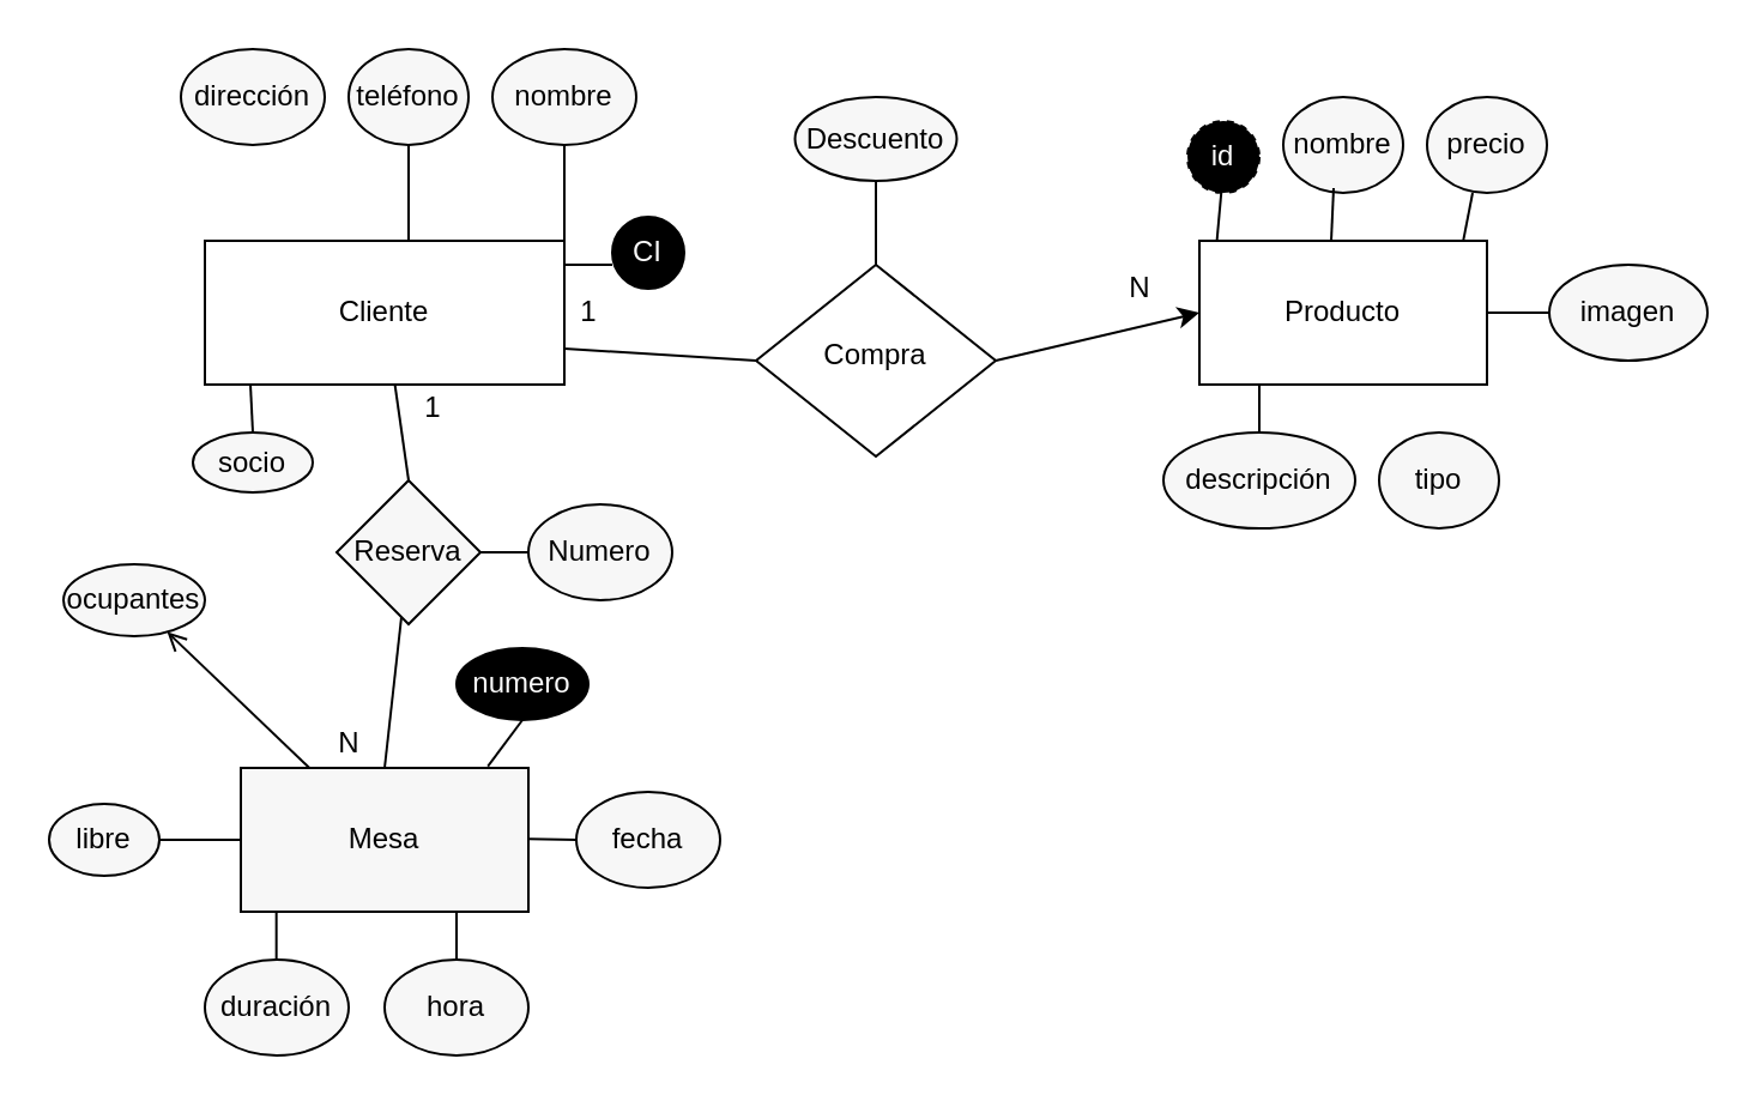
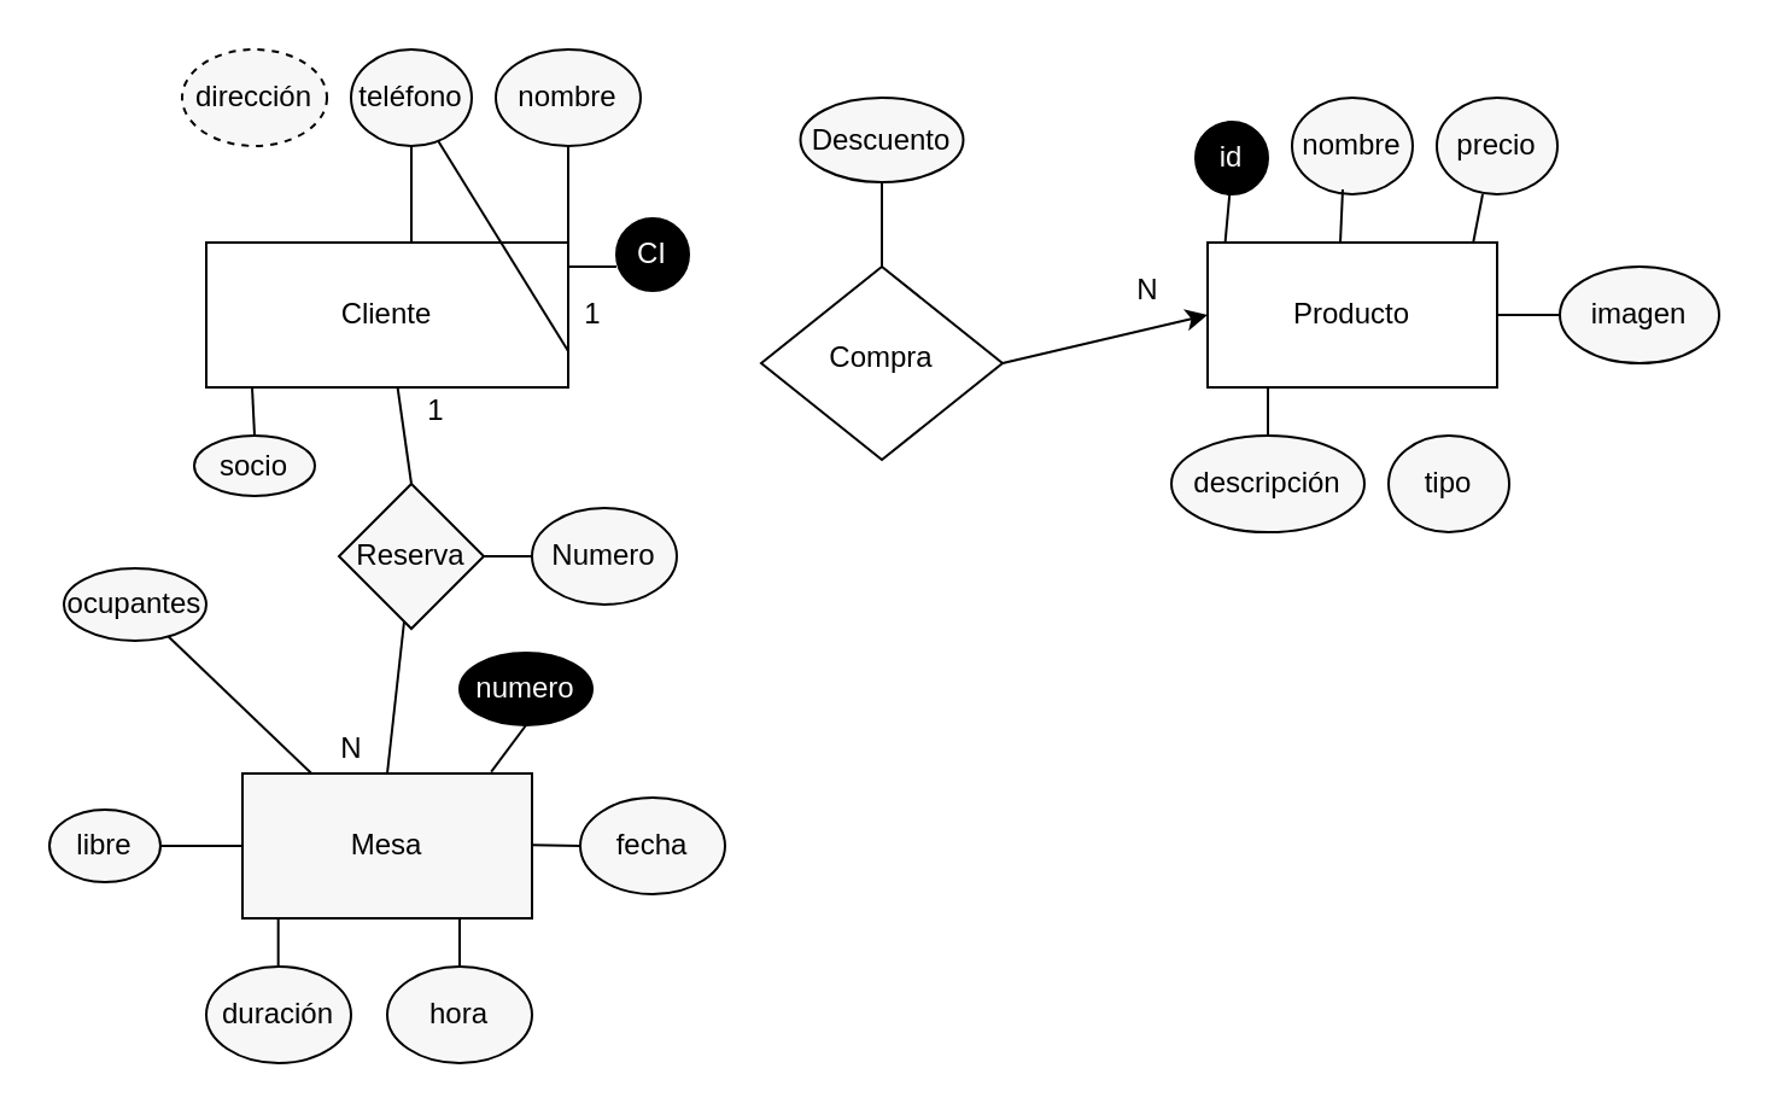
  <mxCell id="0" />
  <mxCell id="1" parent="0" />
  <mxCell id="2" value="Compra" style="rhombus;whiteSpace=wrap;html=1;shadow=0;fontFamily=Helvetica;fontSize=12;align=center;strokeWidth=1;spacing=6;spacingTop=-4;" parent="1" vertex="1"><mxGeometry x="315" y="110" width="100" height="80" as="geometry" /></mxCell>
  <mxCell id="3" value="Cliente" style="rounded=0;whiteSpace=wrap;html=1;" vertex="1" parent="1"><mxGeometry x="85" y="100" width="150" height="60" as="geometry" /></mxCell>
  <mxCell id="4" value="Producto" style="rounded=0;whiteSpace=wrap;html=1;" vertex="1" parent="1"><mxGeometry x="500" y="100" width="120" height="60" as="geometry" /></mxCell>
  <mxCell id="5" value="" style="endArrow=none;html=1;" edge="1" parent="1"><mxGeometry width="50" height="50" relative="1" as="geometry"><mxPoint x="235" y="110" as="sourcePoint" /><mxPoint x="255" y="110" as="targetPoint" /></mxGeometry></mxCell>
  <mxCell id="6" value="&lt;font color=&quot;#fcfcfc&quot;&gt;CI&lt;/font&gt;" style="ellipse;whiteSpace=wrap;html=1;fillColor=#000000;" vertex="1" parent="1"><mxGeometry x="255" y="90" width="30" height="30" as="geometry" /></mxCell>
  <mxCell id="7" value="nombre" style="ellipse;whiteSpace=wrap;html=1;fillColor=#F7F7F7;" vertex="1" parent="1"><mxGeometry x="205" y="20" width="60" height="40" as="geometry" /></mxCell>
  <mxCell id="8" value="" style="endArrow=none;html=1;" edge="1" parent="1" target="7"><mxGeometry width="50" height="50" relative="1" as="geometry"><mxPoint x="235" y="100" as="sourcePoint" /><mxPoint x="245" y="60" as="targetPoint" /></mxGeometry></mxCell>
  <mxCell id="9" value="teléfono" style="ellipse;whiteSpace=wrap;html=1;fillColor=#F7F7F7;" vertex="1" parent="1"><mxGeometry x="145" y="20" width="50" height="40" as="geometry" /></mxCell>
- <mxCell id="10" value="dirección" style="ellipse;whiteSpace=wrap;html=1;fillColor=#F7F7F7;" vertex="1" parent="1"><mxGeometry x="75" y="20" width="60" height="40" as="geometry" /></mxCell>
- <mxCell id="11" value="&lt;font color=&quot;#fcfcfc&quot;&gt;id&lt;/font&gt;" style="ellipse;whiteSpace=wrap;html=1;fillColor=#000000;dashed=1;" vertex="1" parent="1"><mxGeometry x="495" y="50" width="30" height="30" as="geometry" /></mxCell>
+ <mxCell id="10" value="dirección" style="ellipse;whiteSpace=wrap;html=1;fillColor=#F7F7F7;dashed=1;" vertex="1" parent="1"><mxGeometry x="75" y="20" width="60" height="40" as="geometry" /></mxCell>
+ <mxCell id="11" value="&lt;font color=&quot;#fcfcfc&quot;&gt;id&lt;/font&gt;" style="ellipse;whiteSpace=wrap;html=1;fillColor=#000000;" vertex="1" parent="1"><mxGeometry x="495" y="50" width="30" height="30" as="geometry" /></mxCell>
  <mxCell id="12" value="" style="endArrow=none;html=1;exitX=0.061;exitY=-0.005;exitDx=0;exitDy=0;exitPerimeter=0;" edge="1" parent="1" source="4" target="11"><mxGeometry width="50" height="50" relative="1" as="geometry"><mxPoint x="505" y="110" as="sourcePoint" /><mxPoint x="555" y="60" as="targetPoint" /></mxGeometry></mxCell>
  <mxCell id="13" value="" style="endArrow=none;html=1;entryX=0.5;entryY=1;entryDx=0;entryDy=0;" edge="1" parent="1" target="9"><mxGeometry width="50" height="50" relative="1" as="geometry"><mxPoint x="170" y="100" as="sourcePoint" /><mxPoint x="215" y="60" as="targetPoint" /></mxGeometry></mxCell>
  <mxCell id="14" value="nombre" style="ellipse;whiteSpace=wrap;html=1;fillColor=#F7F7F7;" vertex="1" parent="1"><mxGeometry x="535" y="40" width="50" height="40" as="geometry" /></mxCell>
  <mxCell id="15" value="" style="endArrow=none;html=1;exitX=0.104;exitY=0.028;exitDx=0;exitDy=0;exitPerimeter=0;" edge="1" parent="1"><mxGeometry width="50" height="50" relative="1" as="geometry"><mxPoint x="555" y="100" as="sourcePoint" /><mxPoint x="556" y="78" as="targetPoint" /><Array as="points" /></mxGeometry></mxCell>
  <mxCell id="16" value="socio" style="ellipse;whiteSpace=wrap;html=1;fillColor=#F7F7F7;" vertex="1" parent="1"><mxGeometry x="80" y="180" width="50" height="25" as="geometry" /></mxCell>
  <mxCell id="17" value="" style="endArrow=none;html=1;exitX=0.5;exitY=0;exitDx=0;exitDy=0;" edge="1" parent="1" source="16"><mxGeometry width="50" height="50" relative="1" as="geometry"><mxPoint x="95" y="200" as="sourcePoint" /><mxPoint x="104" y="160" as="targetPoint" /></mxGeometry></mxCell>
  <mxCell id="18" value="precio" style="ellipse;whiteSpace=wrap;html=1;fillColor=#F7F7F7;" vertex="1" parent="1"><mxGeometry x="595" y="40" width="50" height="40" as="geometry" /></mxCell>
  <mxCell id="19" value="" style="endArrow=none;html=1;exitX=0.918;exitY=-0.005;exitDx=0;exitDy=0;exitPerimeter=0;" edge="1" parent="1" source="4"><mxGeometry width="50" height="50" relative="1" as="geometry"><mxPoint x="595" y="130" as="sourcePoint" /><mxPoint x="614" y="80" as="targetPoint" /></mxGeometry></mxCell>
  <mxCell id="20" value="Descuento" style="ellipse;whiteSpace=wrap;html=1;fillColor=#F7F7F7;" vertex="1" parent="1"><mxGeometry x="331.25" y="40" width="67.5" height="35" as="geometry" /></mxCell>
  <mxCell id="21" value="" style="endArrow=none;html=1;entryX=0.5;entryY=1;entryDx=0;entryDy=0;exitX=0.5;exitY=0;exitDx=0;exitDy=0;" edge="1" parent="1" source="2" target="20"><mxGeometry width="50" height="50" relative="1" as="geometry"><mxPoint x="335" y="130" as="sourcePoint" /><mxPoint x="385" y="80" as="targetPoint" /></mxGeometry></mxCell>
  <mxCell id="22" value="descripción" style="ellipse;whiteSpace=wrap;html=1;fillColor=#F7F7F7;" vertex="1" parent="1"><mxGeometry x="485" y="180" width="80" height="40" as="geometry" /></mxCell>
  <mxCell id="23" value="" style="endArrow=none;html=1;" edge="1" parent="1"><mxGeometry width="50" height="50" relative="1" as="geometry"><mxPoint x="525" y="180" as="sourcePoint" /><mxPoint x="525" y="160" as="targetPoint" /></mxGeometry></mxCell>
- <mxCell id="24" value="" style="endArrow=none;html=1;entryX=0;entryY=0.5;entryDx=0;entryDy=0;exitX=1;exitY=0.75;exitDx=0;exitDy=0;" edge="1" parent="1" source="3" target="2"><mxGeometry width="50" height="50" relative="1" as="geometry"><mxPoint x="245" y="190" as="sourcePoint" /><mxPoint x="295" y="140" as="targetPoint" /></mxGeometry></mxCell>
+ <mxCell id="24" value="" style="endArrow=none;html=1;exitX=1;exitY=0.75;exitDx=0;exitDy=0;" edge="1" parent="1" source="3" target="9"><mxGeometry width="50" height="50" relative="1" as="geometry"><mxPoint x="245" y="190" as="sourcePoint" /><mxPoint x="295" y="140" as="targetPoint" /></mxGeometry></mxCell>
  <mxCell id="25" value="" style="endArrow=classic;html=1;entryX=0;entryY=0.5;entryDx=0;entryDy=0;exitX=1;exitY=0.5;exitDx=0;exitDy=0;" edge="1" parent="1" source="2" target="4"><mxGeometry width="50" height="50" relative="1" as="geometry"><mxPoint x="415" y="129.31" as="sourcePoint" /><mxPoint x="495" y="129" as="targetPoint" /></mxGeometry></mxCell>
  <mxCell id="26" value="1" style="text;html=1;align=center;verticalAlign=middle;resizable=0;points=[];autosize=1;strokeColor=none;" vertex="1" parent="1"><mxGeometry x="235" y="120" width="20" height="20" as="geometry" /></mxCell>
  <mxCell id="27" value="N" style="text;html=1;align=center;verticalAlign=middle;resizable=0;points=[];autosize=1;strokeColor=none;" vertex="1" parent="1"><mxGeometry x="465" y="110" width="20" height="20" as="geometry" /></mxCell>
  <mxCell id="28" value="tipo" style="ellipse;whiteSpace=wrap;html=1;fillColor=#F7F7F7;" vertex="1" parent="1"><mxGeometry x="575" y="180" width="50" height="40" as="geometry" /></mxCell>
  <mxCell id="29" value="Mesa" style="rounded=0;whiteSpace=wrap;html=1;fillColor=#F7F7F7;" vertex="1" parent="1"><mxGeometry x="100" y="320" width="120" height="60" as="geometry" /></mxCell>
  <mxCell id="30" value="fecha" style="ellipse;whiteSpace=wrap;html=1;fillColor=#F7F7F7;" vertex="1" parent="1"><mxGeometry x="240" y="330" width="60" height="40" as="geometry" /></mxCell>
  <mxCell id="31" value="&lt;font color=&quot;#fcfcfc&quot;&gt;numero&lt;/font&gt;" style="ellipse;whiteSpace=wrap;html=1;fillColor=#000000;" vertex="1" parent="1"><mxGeometry x="190" y="270" width="55" height="30" as="geometry" /></mxCell>
  <mxCell id="32" value="" style="endArrow=none;html=1;exitX=0.859;exitY=-0.011;exitDx=0;exitDy=0;exitPerimeter=0;entryX=0.5;entryY=1;entryDx=0;entryDy=0;" edge="1" parent="1" source="29" target="31"><mxGeometry width="50" height="50" relative="1" as="geometry"><mxPoint x="185" y="330" as="sourcePoint" /><mxPoint x="235" y="280" as="targetPoint" /></mxGeometry></mxCell>
  <mxCell id="33" value="hora" style="ellipse;whiteSpace=wrap;html=1;fillColor=#F7F7F7;" vertex="1" parent="1"><mxGeometry x="160" y="400" width="60" height="40" as="geometry" /></mxCell>
  <mxCell id="34" value="" style="endArrow=none;html=1;" edge="1" parent="1"><mxGeometry width="50" height="50" relative="1" as="geometry"><mxPoint x="240" y="350" as="sourcePoint" /><mxPoint x="220" y="349.66" as="targetPoint" /><Array as="points"><mxPoint x="240" y="350" /></Array></mxGeometry></mxCell>
  <mxCell id="35" value="" style="endArrow=none;html=1;entryX=0.75;entryY=1;entryDx=0;entryDy=0;exitX=0.5;exitY=0;exitDx=0;exitDy=0;" edge="1" parent="1" source="33" target="29"><mxGeometry width="50" height="50" relative="1" as="geometry"><mxPoint x="175" y="430" as="sourcePoint" /><mxPoint x="225" y="380" as="targetPoint" /></mxGeometry></mxCell>
  <mxCell id="36" value="Reserva" style="rhombus;whiteSpace=wrap;html=1;fillColor=#F7F7F7;" vertex="1" parent="1"><mxGeometry x="140" y="200" width="60" height="60" as="geometry" /></mxCell>
  <mxCell id="37" value="" style="endArrow=none;html=1;" edge="1" parent="1" target="3"><mxGeometry width="50" height="50" relative="1" as="geometry"><mxPoint x="170" y="200" as="sourcePoint" /><mxPoint x="200" y="170" as="targetPoint" /></mxGeometry></mxCell>
  <mxCell id="38" value="" style="endArrow=none;html=1;exitX=0.5;exitY=0;exitDx=0;exitDy=0;" edge="1" parent="1" source="29" target="36"><mxGeometry width="50" height="50" relative="1" as="geometry"><mxPoint x="172.86" y="300" as="sourcePoint" /><mxPoint x="167.146" y="260" as="targetPoint" /></mxGeometry></mxCell>
  <mxCell id="39" value="Numero" style="ellipse;whiteSpace=wrap;html=1;fillColor=#F7F7F7;" vertex="1" parent="1"><mxGeometry x="220" y="210" width="60" height="40" as="geometry" /></mxCell>
  <mxCell id="40" value="" style="endArrow=none;html=1;exitX=1;exitY=0.5;exitDx=0;exitDy=0;" edge="1" parent="1" source="36" target="39"><mxGeometry width="50" height="50" relative="1" as="geometry"><mxPoint x="205" y="230" as="sourcePoint" /><mxPoint x="245" y="180" as="targetPoint" /></mxGeometry></mxCell>
  <mxCell id="41" value="1" style="text;html=1;align=center;verticalAlign=middle;resizable=0;points=[];autosize=1;strokeColor=none;" vertex="1" parent="1"><mxGeometry x="170" y="160" width="20" height="20" as="geometry" /></mxCell>
  <mxCell id="42" value="N" style="text;html=1;align=center;verticalAlign=middle;resizable=0;points=[];autosize=1;strokeColor=none;" vertex="1" parent="1"><mxGeometry x="135" y="300" width="20" height="20" as="geometry" /></mxCell>
  <mxCell id="43" value="duración" style="ellipse;whiteSpace=wrap;html=1;fillColor=#F7F7F7;" vertex="1" parent="1"><mxGeometry x="85" y="400" width="60" height="40" as="geometry" /></mxCell>
  <mxCell id="44" value="" style="endArrow=none;html=1;entryX=0.75;entryY=1;entryDx=0;entryDy=0;exitX=0.5;exitY=0;exitDx=0;exitDy=0;" edge="1" parent="1"><mxGeometry width="50" height="50" relative="1" as="geometry"><mxPoint x="114.83" y="400" as="sourcePoint" /><mxPoint x="114.83" y="380" as="targetPoint" /></mxGeometry></mxCell>
  <mxCell id="45" value="libre" style="ellipse;whiteSpace=wrap;html=1;fillColor=#F7F7F7;" vertex="1" parent="1"><mxGeometry x="20" y="335" width="46" height="30" as="geometry" /></mxCell>
  <mxCell id="46" value="" style="endArrow=none;html=1;exitX=1;exitY=0.5;exitDx=0;exitDy=0;" edge="1" parent="1" source="45" target="29"><mxGeometry width="50" height="50" relative="1" as="geometry"><mxPoint x="46" y="420" as="sourcePoint" /><mxPoint x="96" y="370" as="targetPoint" /></mxGeometry></mxCell>
  <mxCell id="47" value="ocupantes" style="ellipse;whiteSpace=wrap;html=1;fillColor=#F7F7F7;" vertex="1" parent="1"><mxGeometry x="26" y="235" width="59" height="30" as="geometry" /></mxCell>
- <mxCell id="48" value="" style="endArrow=open;html=1;" edge="1" parent="1" source="29" target="47"><mxGeometry width="50" height="50" relative="1" as="geometry"><mxPoint x="86" y="340" as="sourcePoint" /><mxPoint x="136" y="290" as="targetPoint" /></mxGeometry></mxCell>
+ <mxCell id="48" value="" style="endArrow=none;html=1;" edge="1" parent="1" source="29" target="47"><mxGeometry width="50" height="50" relative="1" as="geometry"><mxPoint x="86" y="340" as="sourcePoint" /><mxPoint x="136" y="290" as="targetPoint" /></mxGeometry></mxCell>
  <mxCell id="49" value="imagen" style="ellipse;whiteSpace=wrap;html=1;fillColor=#F7F7F7;" vertex="1" parent="1"><mxGeometry x="646" y="110" width="66" height="40" as="geometry" /></mxCell>
  <mxCell id="50" value="" style="endArrow=none;html=1;" edge="1" parent="1" target="49"><mxGeometry width="50" height="50" relative="1" as="geometry"><mxPoint x="620" y="130" as="sourcePoint" /><mxPoint x="660" y="110" as="targetPoint" /></mxGeometry></mxCell>
